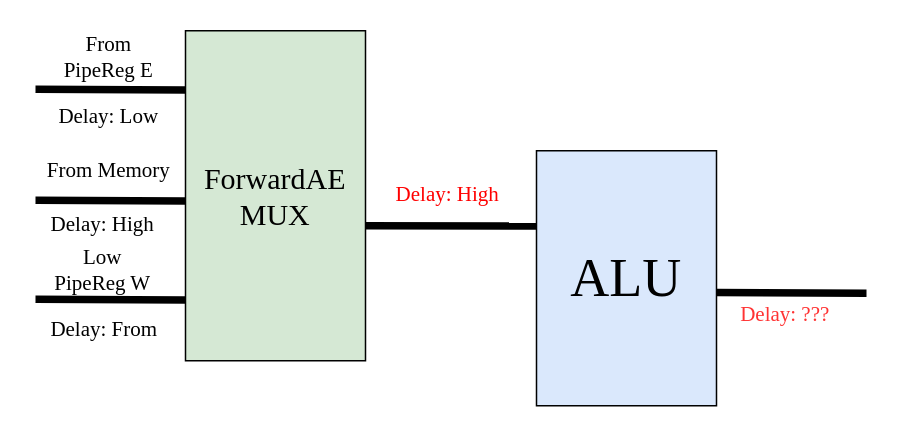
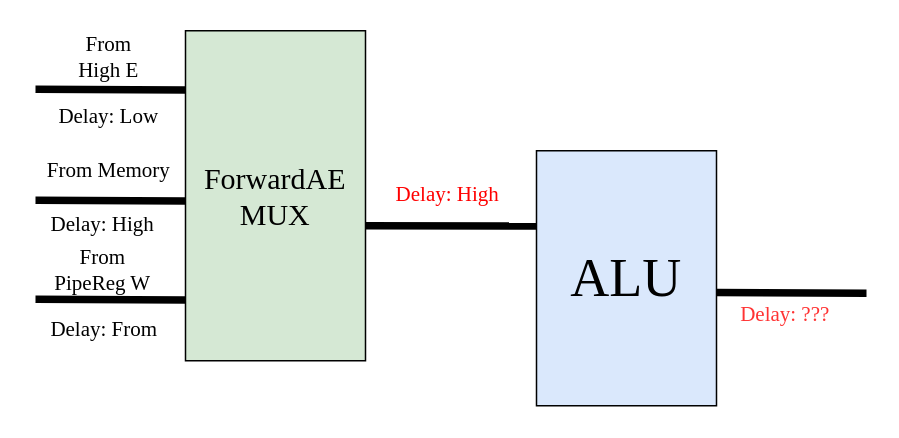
  <mxCell id="0" />
  <mxCell id="1" parent="0" />
  <mxCell id="2" value="&lt;font face=&quot;Ubuntu Mono&quot; style=&quot;font-size: 36px&quot;&gt;ALU&lt;/font&gt;" style="rounded=0;whiteSpace=wrap;html=1;fillColor=#dae8fc;" vertex="1" parent="1"><mxGeometry x="357" y="100" width="120" height="170" as="geometry" /></mxCell>
  <mxCell id="3" value="&lt;font style=&quot;font-size: 20px&quot; face=&quot;Ubuntu Mono&quot;&gt;ForwardAE&lt;br&gt;MUX&lt;/font&gt;" style="rounded=0;whiteSpace=wrap;html=1;fillColor=#d5e8d4;" vertex="1" parent="1"><mxGeometry x="123" y="20" width="120" height="220" as="geometry" /></mxCell>
  <mxCell id="4" value="" style="endArrow=none;html=1;strokeWidth=5;" edge="1" parent="1"><mxGeometry width="50" height="50" relative="1" as="geometry"><mxPoint x="477" y="194.5" as="sourcePoint" /><mxPoint x="577" y="195" as="targetPoint" /></mxGeometry></mxCell>
  <mxCell id="5" value="" style="endArrow=none;html=1;strokeWidth=5;entryX=0;entryY=0.295;entryDx=0;entryDy=0;entryPerimeter=0;" edge="1" parent="1" target="2"><mxGeometry width="50" height="50" relative="1" as="geometry"><mxPoint x="243" y="150" as="sourcePoint" /><mxPoint x="323" y="150" as="targetPoint" /></mxGeometry></mxCell>
  <mxCell id="6" value="&lt;font face=&quot;Ubuntu Mono&quot; style=&quot;font-size: 14px&quot; color=&quot;#ff3333&quot;&gt;Delay: ???&lt;/font&gt;" style="text;html=1;strokeColor=none;fillColor=none;align=center;verticalAlign=middle;whiteSpace=wrap;rounded=0;" vertex="1" parent="1"><mxGeometry x="483" y="200" width="80" height="20" as="geometry" /></mxCell>
  <mxCell id="7" value="&lt;font face=&quot;Ubuntu Mono&quot; style=&quot;font-size: 14px&quot;&gt;Delay: High&lt;/font&gt;" style="text;html=1;strokeColor=none;fillColor=none;align=center;verticalAlign=middle;whiteSpace=wrap;rounded=0;fontColor=#FF0000;" vertex="1" parent="1"><mxGeometry x="253" y="120" width="90" height="20" as="geometry" /></mxCell>
  <mxCell id="8" value="" style="endArrow=none;html=1;strokeWidth=5;" edge="1" parent="1"><mxGeometry width="50" height="50" relative="1" as="geometry"><mxPoint x="23" y="59" as="sourcePoint" /><mxPoint x="123" y="59.5" as="targetPoint" /></mxGeometry></mxCell>
  <mxCell id="9" value="" style="endArrow=none;html=1;strokeWidth=5;" edge="1" parent="1"><mxGeometry width="50" height="50" relative="1" as="geometry"><mxPoint x="23" y="133" as="sourcePoint" /><mxPoint x="123" y="133.5" as="targetPoint" /></mxGeometry></mxCell>
  <mxCell id="10" value="" style="endArrow=none;html=1;strokeWidth=5;" edge="1" parent="1"><mxGeometry width="50" height="50" relative="1" as="geometry"><mxPoint x="23" y="199" as="sourcePoint" /><mxPoint x="123" y="199.5" as="targetPoint" /></mxGeometry></mxCell>
  <mxCell id="11" value="&lt;font face=&quot;Ubuntu Mono&quot; style=&quot;font-size: 14px&quot;&gt;Delay: Low&lt;/font&gt;" style="text;html=1;strokeColor=none;fillColor=none;align=center;verticalAlign=middle;whiteSpace=wrap;rounded=0;" vertex="1" parent="1"><mxGeometry x="27" y="68" width="90" height="20" as="geometry" /></mxCell>
- <mxCell id="12" value="&lt;font face=&quot;Ubuntu Mono&quot; style=&quot;font-size: 14px&quot;&gt;From &lt;br&gt;PipeReg E&lt;/font&gt;" style="text;html=1;strokeColor=none;fillColor=none;align=center;verticalAlign=middle;whiteSpace=wrap;rounded=0;" vertex="1" parent="1"><mxGeometry x="27" y="28" width="90" height="20" as="geometry" /></mxCell>
+ <mxCell id="12" value="&lt;font face=&quot;Ubuntu Mono&quot; style=&quot;font-size: 14px&quot;&gt;From &lt;br&gt;High E&lt;/font&gt;" style="text;html=1;strokeColor=none;fillColor=none;align=center;verticalAlign=middle;whiteSpace=wrap;rounded=0;" vertex="1" parent="1"><mxGeometry x="27" y="28" width="90" height="20" as="geometry" /></mxCell>
  <mxCell id="13" value="&lt;font face=&quot;Ubuntu Mono&quot; style=&quot;font-size: 14px&quot;&gt;Delay: High&lt;/font&gt;" style="text;html=1;strokeColor=none;fillColor=none;align=center;verticalAlign=middle;whiteSpace=wrap;rounded=0;" vertex="1" parent="1"><mxGeometry x="23" y="140" width="90" height="20" as="geometry" /></mxCell>
  <mxCell id="14" value="&lt;font face=&quot;Ubuntu Mono&quot; style=&quot;font-size: 14px&quot;&gt;From Memory&lt;/font&gt;" style="text;html=1;strokeColor=none;fillColor=none;align=center;verticalAlign=middle;whiteSpace=wrap;rounded=0;" vertex="1" parent="1"><mxGeometry x="27" y="104" width="90" height="20" as="geometry" /></mxCell>
- <mxCell id="15" value="&lt;font face=&quot;Ubuntu Mono&quot; style=&quot;font-size: 14px&quot;&gt;Low &lt;br&gt;PipeReg W&lt;/font&gt;" style="text;html=1;strokeColor=none;fillColor=none;align=center;verticalAlign=middle;whiteSpace=wrap;rounded=0;" vertex="1" parent="1"><mxGeometry x="23" y="170" width="90" height="20" as="geometry" /></mxCell>
+ <mxCell id="15" value="&lt;font face=&quot;Ubuntu Mono&quot; style=&quot;font-size: 14px&quot;&gt;From &lt;br&gt;PipeReg W&lt;/font&gt;" style="text;html=1;strokeColor=none;fillColor=none;align=center;verticalAlign=middle;whiteSpace=wrap;rounded=0;" vertex="1" parent="1"><mxGeometry x="23" y="170" width="90" height="20" as="geometry" /></mxCell>
  <mxCell id="16" value="&lt;font face=&quot;Ubuntu Mono&quot; style=&quot;font-size: 14px&quot;&gt;Delay: From&lt;/font&gt;" style="text;html=1;strokeColor=none;fillColor=none;align=center;verticalAlign=middle;whiteSpace=wrap;rounded=0;" vertex="1" parent="1"><mxGeometry x="20" y="210" width="98" height="20" as="geometry" /></mxCell>
